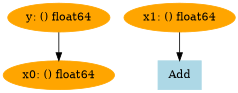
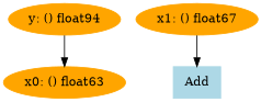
  digraph {
    node [color=orange style=filled]
-   n1 [label="y: () float64"]
-   n2 [label="x0: () float64"]
+   n1 [label="y: () float94"]
+   n2 [label="x0: () float63"]
    n3 [color=lightblue label=Add shape=box]
-   n4 [label="x1: () float64"]
+   n4 [label="x1: () float67"]
    n1 -> n2
    n4 -> n3
  }
